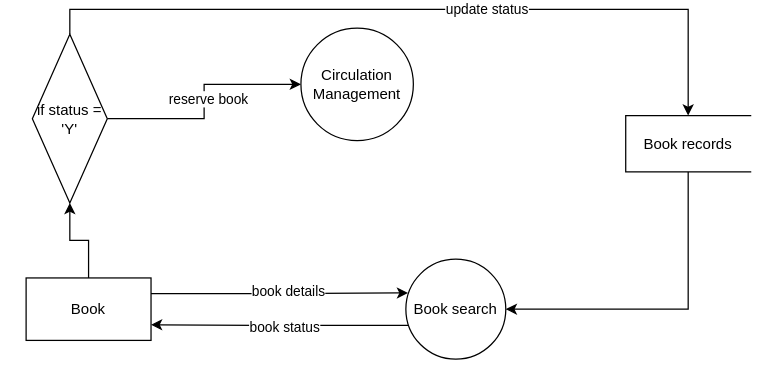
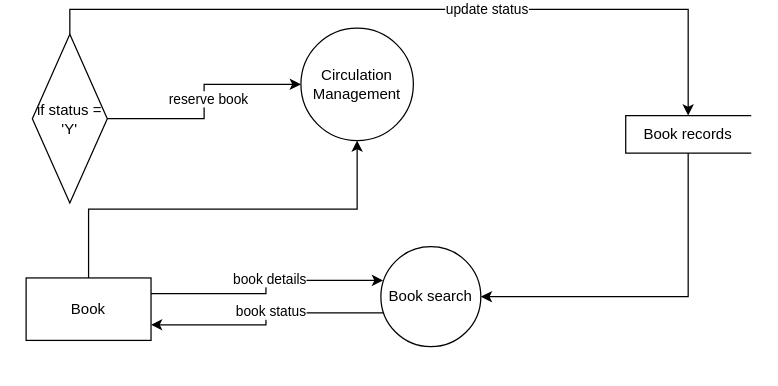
  <mxCell id="0" />
  <mxCell id="1" parent="0" />
  <mxCell id="2" style="edgeStyle=orthogonalEdgeStyle;rounded=0;orthogonalLoop=1;jettySize=auto;html=1;entryX=0;entryY=0.5;entryDx=0;entryDy=0;exitX=1;exitY=0.5;exitDx=0;exitDy=0;" edge="1" parent="1" source="16" target="9"><mxGeometry relative="1" as="geometry"><mxPoint x="110" y="58" as="sourcePoint" /></mxGeometry></mxCell>
  <mxCell id="3" value="reserve book" style="edgeLabel;html=1;align=center;verticalAlign=middle;resizable=0;points=[];" vertex="1" connectable="0" parent="2"><mxGeometry x="-0.012" y="-3" relative="1" as="geometry"><mxPoint y="-4" as="offset" /></mxGeometry></mxCell>
- <mxCell id="4" style="edgeStyle=orthogonalEdgeStyle;rounded=0;orthogonalLoop=1;jettySize=auto;html=1;exitX=0.5;exitY=0;exitDx=0;exitDy=0;entryX=0.5;entryY=1;entryDx=0;entryDy=0;" edge="1" parent="1" source="5" target="16"><mxGeometry relative="1" as="geometry" /></mxCell>
+ <mxCell id="4" style="edgeStyle=orthogonalEdgeStyle;rounded=0;orthogonalLoop=1;jettySize=auto;html=1;exitX=0.5;exitY=0;exitDx=0;exitDy=0;" edge="1" parent="1" source="5" target="9"><mxGeometry relative="1" as="geometry" /></mxCell>
  <mxCell id="5" value="Book" style="html=1;dashed=0;whiteSpace=wrap;" vertex="1" parent="1"><mxGeometry x="20" y="220" width="100" height="50" as="geometry" /></mxCell>
  <mxCell id="6" style="edgeStyle=orthogonalEdgeStyle;rounded=0;orthogonalLoop=1;jettySize=auto;html=1;exitX=0.035;exitY=0.663;exitDx=0;exitDy=0;entryX=1;entryY=0.75;entryDx=0;entryDy=0;exitPerimeter=0;" edge="1" parent="1" source="8" target="5"><mxGeometry relative="1" as="geometry" /></mxCell>
  <mxCell id="7" value="book status" style="edgeLabel;html=1;align=center;verticalAlign=middle;resizable=0;points=[];" vertex="1" connectable="0" parent="6"><mxGeometry x="-0.035" y="3" relative="1" as="geometry"><mxPoint y="-2" as="offset" /></mxGeometry></mxCell>
- <mxCell id="8" value="Book search" style="shape=ellipse;html=1;dashed=0;whiteSpace=wrap;aspect=fixed;perimeter=ellipsePerimeter;" vertex="1" parent="1"><mxGeometry x="324" y="205" width="80" height="80" as="geometry" /></mxCell>
+ <mxCell id="8" value="Book search" style="shape=ellipse;html=1;dashed=0;whiteSpace=wrap;aspect=fixed;perimeter=ellipsePerimeter;" vertex="1" parent="1"><mxGeometry x="304" y="195" width="80" height="80" as="geometry" /></mxCell>
  <mxCell id="9" value="Circulation Management" style="shape=ellipse;html=1;dashed=0;whiteSpace=wrap;aspect=fixed;perimeter=ellipsePerimeter;" vertex="1" parent="1"><mxGeometry x="240" y="20" width="90" height="90" as="geometry" /></mxCell>
  <mxCell id="10" style="edgeStyle=orthogonalEdgeStyle;rounded=0;orthogonalLoop=1;jettySize=auto;html=1;exitX=0.5;exitY=1;exitDx=0;exitDy=0;entryX=1;entryY=0.5;entryDx=0;entryDy=0;" edge="1" parent="1" source="11" target="8"><mxGeometry relative="1" as="geometry" /></mxCell>
- <mxCell id="11" value="Book records" style="html=1;dashed=0;whiteSpace=wrap;shape=partialRectangle;right=0;" vertex="1" parent="1"><mxGeometry x="500" y="90" width="100" height="45" as="geometry" /></mxCell>
+ <mxCell id="11" value="Book records" style="html=1;dashed=0;whiteSpace=wrap;shape=partialRectangle;right=0;" vertex="1" parent="1"><mxGeometry x="500" y="90" width="100" height="30" as="geometry" /></mxCell>
  <mxCell id="12" style="edgeStyle=orthogonalEdgeStyle;rounded=0;orthogonalLoop=1;jettySize=auto;html=1;exitX=1;exitY=0.25;exitDx=0;exitDy=0;entryX=0.022;entryY=0.337;entryDx=0;entryDy=0;entryPerimeter=0;" edge="1" parent="1" source="5" target="8"><mxGeometry relative="1" as="geometry" /></mxCell>
  <mxCell id="13" value="book details" style="edgeLabel;html=1;align=center;verticalAlign=middle;resizable=0;points=[];" vertex="1" connectable="0" parent="12"><mxGeometry x="0.069" y="-3" relative="1" as="geometry"><mxPoint y="-4" as="offset" /></mxGeometry></mxCell>
  <mxCell id="14" style="edgeStyle=orthogonalEdgeStyle;rounded=0;orthogonalLoop=1;jettySize=auto;html=1;exitX=0.5;exitY=0;exitDx=0;exitDy=0;entryX=0.5;entryY=0;entryDx=0;entryDy=0;" edge="1" parent="1" source="16" target="11"><mxGeometry relative="1" as="geometry" /></mxCell>
  <mxCell id="15" value="update status" style="edgeLabel;html=1;align=center;verticalAlign=middle;resizable=0;points=[];" vertex="1" connectable="0" parent="14"><mxGeometry x="0.175" y="-2" relative="1" as="geometry"><mxPoint y="-3" as="offset" /></mxGeometry></mxCell>
  <mxCell id="16" value="if status = 'Y'" style="shape=rhombus;html=1;dashed=0;whiteSpace=wrap;perimeter=rhombusPerimeter;" vertex="1" parent="1"><mxGeometry x="25" y="25" width="60" height="135" as="geometry" /></mxCell>
